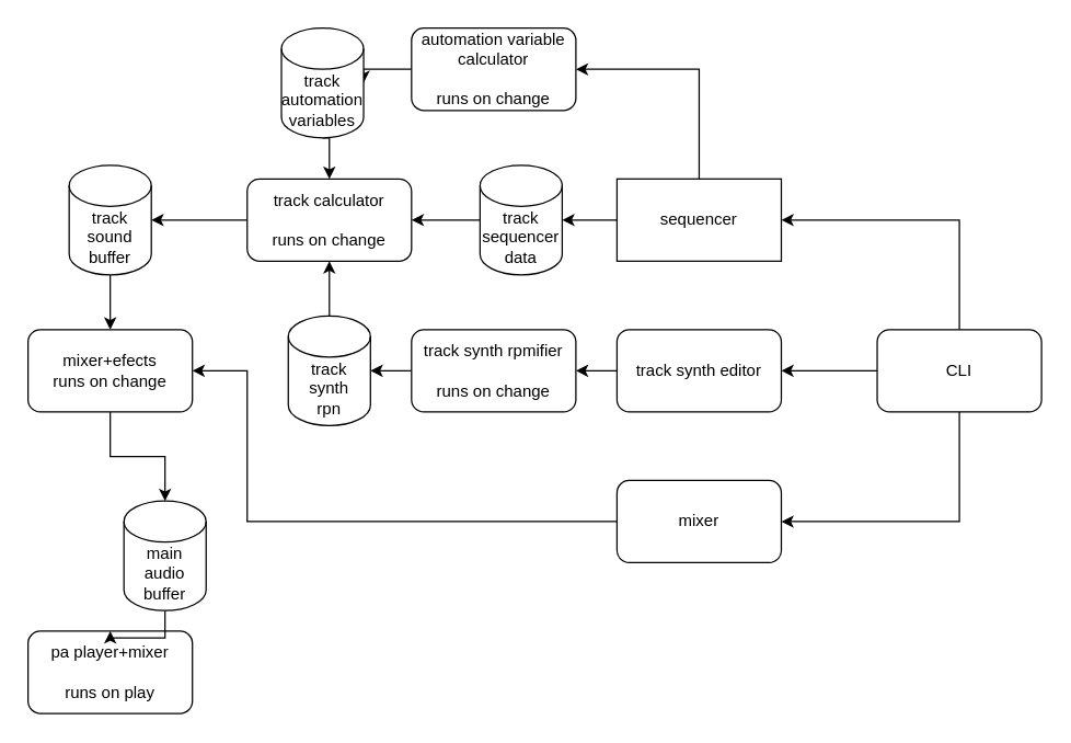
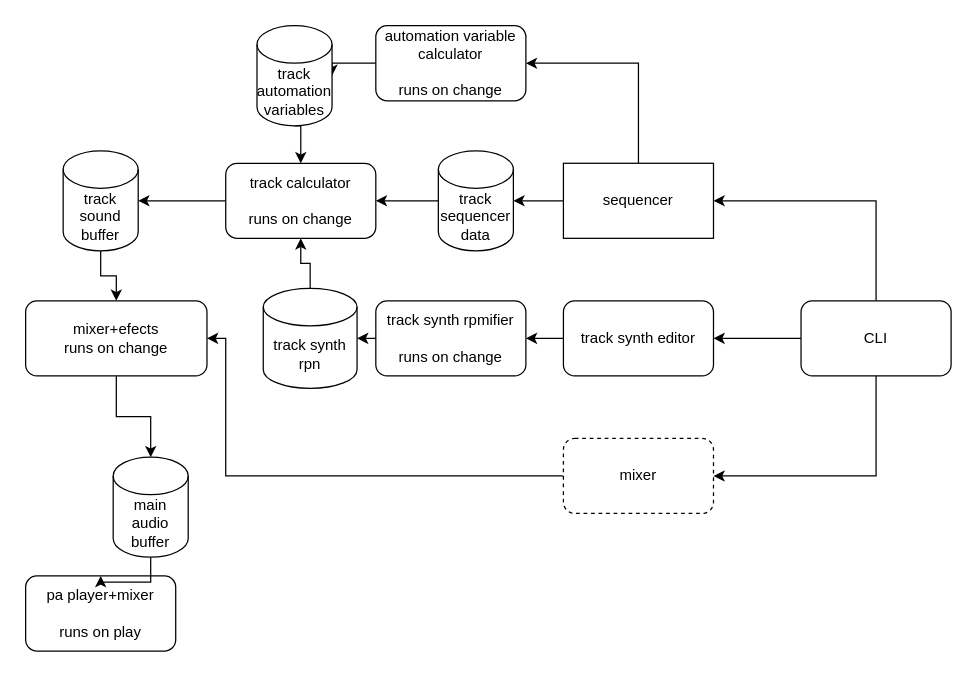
  <mxCell id="0" />
  <mxCell id="1" parent="0" />
  <mxCell id="2" value="pa player+mixer&lt;br&gt;&lt;br&gt;runs on play" style="rounded=1;whiteSpace=wrap;html=1;" parent="1" vertex="1"><mxGeometry x="20" y="460" width="120" height="60" as="geometry" /></mxCell>
  <mxCell id="3" value="" style="edgeStyle=orthogonalEdgeStyle;rounded=0;orthogonalLoop=1;jettySize=auto;html=1;" edge="1" parent="1" source="4" target="29"><mxGeometry relative="1" as="geometry" /></mxCell>
  <mxCell id="4" value="track sound buffer" style="shape=cylinder3;whiteSpace=wrap;html=1;boundedLbl=1;backgroundOutline=1;size=15;" parent="1" vertex="1"><mxGeometry x="50" y="120" width="60" height="80" as="geometry" /></mxCell>
  <mxCell id="5" style="edgeStyle=orthogonalEdgeStyle;rounded=0;orthogonalLoop=1;jettySize=auto;html=1;exitX=0;exitY=0.5;exitDx=0;exitDy=0;" parent="1" source="6" target="4" edge="1"><mxGeometry relative="1" as="geometry" /></mxCell>
  <mxCell id="6" value="track calculator&lt;br&gt;&lt;br&gt;runs on change" style="rounded=1;whiteSpace=wrap;html=1;" parent="1" vertex="1"><mxGeometry x="180" y="130" width="120" height="60" as="geometry" /></mxCell>
  <mxCell id="7" style="edgeStyle=orthogonalEdgeStyle;rounded=0;orthogonalLoop=1;jettySize=auto;html=1;exitX=0.5;exitY=0;exitDx=0;exitDy=0;exitPerimeter=0;entryX=0.5;entryY=1;entryDx=0;entryDy=0;" parent="1" source="8" target="6" edge="1"><mxGeometry relative="1" as="geometry" /></mxCell>
- <mxCell id="8" value="track synth&lt;br&gt;rpn" style="shape=cylinder3;whiteSpace=wrap;html=1;boundedLbl=1;backgroundOutline=1;size=15;" parent="1" vertex="1"><mxGeometry x="210" y="230" width="60" height="80" as="geometry" /></mxCell>
+ <mxCell id="8" value="track synth&lt;br&gt;rpn" style="shape=cylinder3;whiteSpace=wrap;html=1;boundedLbl=1;backgroundOutline=1;size=15;" parent="1" vertex="1"><mxGeometry x="210" y="230" width="75" height="80" as="geometry" /></mxCell>
  <mxCell id="9" style="edgeStyle=orthogonalEdgeStyle;rounded=0;orthogonalLoop=1;jettySize=auto;html=1;exitX=0;exitY=0.5;exitDx=0;exitDy=0;entryX=1;entryY=0.5;entryDx=0;entryDy=0;entryPerimeter=0;" parent="1" source="10" target="8" edge="1"><mxGeometry relative="1" as="geometry" /></mxCell>
  <mxCell id="10" value="track synth rpmifier&lt;br&gt;&lt;br&gt;runs on change" style="rounded=1;whiteSpace=wrap;html=1;" parent="1" vertex="1"><mxGeometry x="300" y="240" width="120" height="60" as="geometry" /></mxCell>
  <mxCell id="11" style="edgeStyle=orthogonalEdgeStyle;rounded=0;orthogonalLoop=1;jettySize=auto;html=1;exitX=0;exitY=0.5;exitDx=0;exitDy=0;entryX=1;entryY=0.5;entryDx=0;entryDy=0;" parent="1" source="12" target="10" edge="1"><mxGeometry relative="1" as="geometry" /></mxCell>
  <mxCell id="12" value="track synth editor" style="rounded=1;whiteSpace=wrap;html=1;" parent="1" vertex="1"><mxGeometry x="450" y="240" width="120" height="60" as="geometry" /></mxCell>
  <mxCell id="13" style="edgeStyle=orthogonalEdgeStyle;rounded=0;orthogonalLoop=1;jettySize=auto;html=1;exitX=0;exitY=0.5;exitDx=0;exitDy=0;entryX=1;entryY=0.5;entryDx=0;entryDy=0;entryPerimeter=0;" parent="1" source="15" target="17" edge="1"><mxGeometry relative="1" as="geometry" /></mxCell>
  <mxCell id="14" style="edgeStyle=orthogonalEdgeStyle;rounded=0;orthogonalLoop=1;jettySize=auto;html=1;exitX=0.5;exitY=0;exitDx=0;exitDy=0;entryX=1;entryY=0.5;entryDx=0;entryDy=0;" parent="1" source="15" target="21" edge="1"><mxGeometry relative="1" as="geometry" /></mxCell>
  <mxCell id="15" value="sequencer" style="whiteSpace=wrap;html=1;rounded=0;" parent="1" vertex="1"><mxGeometry x="450" y="130" width="120" height="60" as="geometry" /></mxCell>
  <mxCell id="16" style="edgeStyle=orthogonalEdgeStyle;rounded=0;orthogonalLoop=1;jettySize=auto;html=1;exitX=0;exitY=0.5;exitDx=0;exitDy=0;exitPerimeter=0;entryX=1;entryY=0.5;entryDx=0;entryDy=0;" parent="1" source="17" target="6" edge="1"><mxGeometry relative="1" as="geometry" /></mxCell>
  <mxCell id="17" value="track sequencer data" style="shape=cylinder3;whiteSpace=wrap;html=1;boundedLbl=1;backgroundOutline=1;size=15;" parent="1" vertex="1"><mxGeometry x="350" y="120" width="60" height="80" as="geometry" /></mxCell>
  <mxCell id="18" style="edgeStyle=orthogonalEdgeStyle;rounded=0;orthogonalLoop=1;jettySize=auto;html=1;exitX=0;exitY=0.5;exitDx=0;exitDy=0;entryX=1;entryY=0.5;entryDx=0;entryDy=0;" edge="1" parent="1" source="19" target="29"><mxGeometry relative="1" as="geometry"><Array as="points"><mxPoint x="180" y="380" /><mxPoint x="180" y="270" /></Array></mxGeometry></mxCell>
- <mxCell id="19" value="mixer" style="rounded=1;whiteSpace=wrap;html=1;" parent="1" vertex="1"><mxGeometry x="450" y="350" width="120" height="60" as="geometry" /></mxCell>
+ <mxCell id="19" value="mixer" style="rounded=1;whiteSpace=wrap;html=1;dashed=1;" parent="1" vertex="1"><mxGeometry x="450" y="350" width="120" height="60" as="geometry" /></mxCell>
  <mxCell id="20" style="edgeStyle=orthogonalEdgeStyle;rounded=0;orthogonalLoop=1;jettySize=auto;html=1;exitX=0;exitY=0.5;exitDx=0;exitDy=0;entryX=1;entryY=0.5;entryDx=0;entryDy=0;entryPerimeter=0;" parent="1" source="21" target="23" edge="1"><mxGeometry relative="1" as="geometry" /></mxCell>
  <mxCell id="21" value="automation variable calculator&lt;br&gt;&lt;br&gt;runs on change" style="rounded=1;whiteSpace=wrap;html=1;" parent="1" vertex="1"><mxGeometry x="300" y="20" width="120" height="60" as="geometry" /></mxCell>
  <mxCell id="22" style="edgeStyle=orthogonalEdgeStyle;rounded=0;orthogonalLoop=1;jettySize=auto;html=1;exitX=0.5;exitY=1;exitDx=0;exitDy=0;exitPerimeter=0;entryX=0.5;entryY=0;entryDx=0;entryDy=0;" parent="1" source="23" target="6" edge="1"><mxGeometry relative="1" as="geometry" /></mxCell>
  <mxCell id="23" value="track automation variables" style="shape=cylinder3;whiteSpace=wrap;html=1;boundedLbl=1;backgroundOutline=1;size=15;" parent="1" vertex="1"><mxGeometry x="205" y="20" width="60" height="80" as="geometry" /></mxCell>
  <mxCell id="24" style="edgeStyle=orthogonalEdgeStyle;rounded=0;orthogonalLoop=1;jettySize=auto;html=1;exitX=0;exitY=0.5;exitDx=0;exitDy=0;entryX=1;entryY=0.5;entryDx=0;entryDy=0;" parent="1" source="27" target="12" edge="1"><mxGeometry relative="1" as="geometry" /></mxCell>
  <mxCell id="25" style="edgeStyle=orthogonalEdgeStyle;rounded=0;orthogonalLoop=1;jettySize=auto;html=1;exitX=0.5;exitY=1;exitDx=0;exitDy=0;entryX=1;entryY=0.5;entryDx=0;entryDy=0;" parent="1" source="27" target="19" edge="1"><mxGeometry relative="1" as="geometry" /></mxCell>
  <mxCell id="26" style="edgeStyle=orthogonalEdgeStyle;rounded=0;orthogonalLoop=1;jettySize=auto;html=1;exitX=0.5;exitY=0;exitDx=0;exitDy=0;entryX=1;entryY=0.5;entryDx=0;entryDy=0;" parent="1" source="27" target="15" edge="1"><mxGeometry relative="1" as="geometry" /></mxCell>
  <mxCell id="27" value="CLI" style="rounded=1;whiteSpace=wrap;html=1;" parent="1" vertex="1"><mxGeometry x="640" y="240" width="120" height="60" as="geometry" /></mxCell>
  <mxCell id="28" value="" style="edgeStyle=orthogonalEdgeStyle;rounded=0;orthogonalLoop=1;jettySize=auto;html=1;" edge="1" parent="1" source="29" target="31"><mxGeometry relative="1" as="geometry" /></mxCell>
- <mxCell id="29" value="mixer+efects&lt;br&gt;runs on change" style="rounded=1;whiteSpace=wrap;html=1;" vertex="1" parent="1"><mxGeometry x="20" y="240" width="120" height="60" as="geometry" /></mxCell>
+ <mxCell id="29" value="mixer+efects&lt;br&gt;runs on change" style="rounded=1;whiteSpace=wrap;html=1;" vertex="1" parent="1"><mxGeometry x="20" y="240" width="145" height="60" as="geometry" /></mxCell>
  <mxCell id="30" value="" style="edgeStyle=orthogonalEdgeStyle;rounded=0;orthogonalLoop=1;jettySize=auto;html=1;" edge="1" parent="1" source="31" target="2"><mxGeometry relative="1" as="geometry" /></mxCell>
  <mxCell id="31" value="main audio buffer" style="shape=cylinder3;whiteSpace=wrap;html=1;boundedLbl=1;backgroundOutline=1;size=15;" vertex="1" parent="1"><mxGeometry x="90" y="365" width="60" height="80" as="geometry" /></mxCell>
